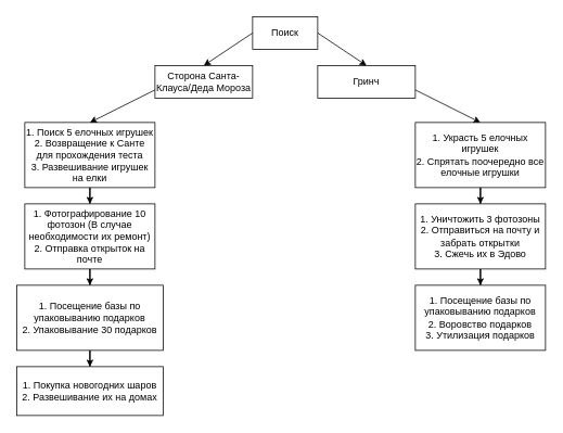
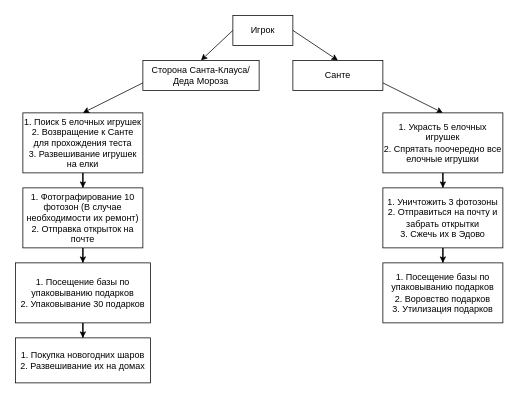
  <mxCell id="0" />
  <mxCell id="1" parent="0" />
  <mxCell id="2" value="" style="endArrow=classic;html=1;exitX=1;exitY=0.75;exitDx=0;exitDy=0;" edge="1" parent="1" source="3"><mxGeometry width="50" height="50" relative="1" as="geometry"><mxPoint x="510" y="150" as="sourcePoint" /><mxPoint x="590" y="150" as="targetPoint" /></mxGeometry></mxCell>
- <mxCell id="3" value="Гринч" style="rounded=0;whiteSpace=wrap;html=1;" vertex="1" parent="1"><mxGeometry x="390" y="80" width="120" height="40" as="geometry" /></mxCell>
- <mxCell id="4" value="Сторона Санта-Клауса/Деда Мороза" style="rounded=0;whiteSpace=wrap;html=1;" vertex="1" parent="1"><mxGeometry x="190" y="80" width="120" height="40" as="geometry" /></mxCell>
- <mxCell id="5" value="Поиск" style="rounded=0;whiteSpace=wrap;html=1;" vertex="1" parent="1"><mxGeometry x="310" y="20" width="80" height="40" as="geometry" /></mxCell>
+ <mxCell id="3" value="Санте" style="rounded=0;whiteSpace=wrap;html=1;" vertex="1" parent="1"><mxGeometry x="390" y="80" width="120" height="40" as="geometry" /></mxCell>
+ <mxCell id="4" value="Сторона Санта-Клауса/Деда Мороза" style="rounded=0;whiteSpace=wrap;html=1;" vertex="1" parent="1"><mxGeometry x="190" y="80" width="155" height="40" as="geometry" /></mxCell>
+ <mxCell id="5" value="Игрок" style="rounded=0;whiteSpace=wrap;html=1;" vertex="1" parent="1"><mxGeometry x="310" y="20" width="80" height="40" as="geometry" /></mxCell>
  <mxCell id="6" style="edgeStyle=orthogonalEdgeStyle;rounded=0;orthogonalLoop=1;jettySize=auto;html=1;entryX=0.5;entryY=0;entryDx=0;entryDy=0;" edge="1" parent="1" source="7" target="9"><mxGeometry relative="1" as="geometry" /></mxCell>
  <mxCell id="7" value="1. Поиск 5 елочных игрушек&lt;br&gt;2. Возвращение к Санте для прохождения теста&lt;br&gt;3. Развешивание игрушек на елки" style="rounded=0;whiteSpace=wrap;html=1;" vertex="1" parent="1"><mxGeometry x="30" y="150" width="160" height="80" as="geometry" /></mxCell>
  <mxCell id="8" style="edgeStyle=orthogonalEdgeStyle;rounded=0;orthogonalLoop=1;jettySize=auto;html=1;entryX=0.5;entryY=0;entryDx=0;entryDy=0;" edge="1" parent="1" source="9" target="11"><mxGeometry relative="1" as="geometry" /></mxCell>
  <mxCell id="9" value="1. Фотографирование 10 фотозон (В случае необходимости их ремонт)&lt;br&gt;2. Отправка открыток на почте" style="rounded=0;whiteSpace=wrap;html=1;" vertex="1" parent="1"><mxGeometry x="30" y="250" width="160" height="80" as="geometry" /></mxCell>
  <mxCell id="10" style="edgeStyle=orthogonalEdgeStyle;rounded=0;orthogonalLoop=1;jettySize=auto;html=1;" edge="1" parent="1" source="11" target="12"><mxGeometry relative="1" as="geometry" /></mxCell>
  <mxCell id="11" value="1. Посещение базы по упаковыванию подарков&lt;br&gt;2. Упаковывание 30 подарков" style="rounded=0;whiteSpace=wrap;html=1;" vertex="1" parent="1"><mxGeometry x="20" y="350" width="180" height="80" as="geometry" /></mxCell>
  <mxCell id="12" value="1. Покупка новогодних шаров&lt;br&gt;2. Развешивание их на домах" style="rounded=0;whiteSpace=wrap;html=1;" vertex="1" parent="1"><mxGeometry x="20" y="450" width="180" height="60" as="geometry" /></mxCell>
  <mxCell id="13" style="edgeStyle=orthogonalEdgeStyle;rounded=0;orthogonalLoop=1;jettySize=auto;html=1;entryX=0.5;entryY=0;entryDx=0;entryDy=0;" edge="1" parent="1" source="14" target="19"><mxGeometry relative="1" as="geometry" /></mxCell>
  <mxCell id="14" value="1. Украсть 5 елочных игрушек&lt;br&gt;2. Спрятать поочередно все елочные игрушки" style="rounded=0;whiteSpace=wrap;html=1;" vertex="1" parent="1"><mxGeometry x="510" y="150" width="160" height="80" as="geometry" /></mxCell>
  <mxCell id="15" value="" style="endArrow=classic;html=1;entryX=0.5;entryY=0;entryDx=0;entryDy=0;exitX=0;exitY=0.75;exitDx=0;exitDy=0;" edge="1" parent="1" source="4" target="7"><mxGeometry width="50" height="50" relative="1" as="geometry"><mxPoint x="180" y="120" as="sourcePoint" /><mxPoint x="190" y="180" as="targetPoint" /></mxGeometry></mxCell>
  <mxCell id="16" value="" style="endArrow=classic;html=1;entryX=0.5;entryY=0;entryDx=0;entryDy=0;exitX=0;exitY=1;exitDx=0;exitDy=0;" edge="1" parent="1" target="4"><mxGeometry width="50" height="50" relative="1" as="geometry"><mxPoint x="310" y="40" as="sourcePoint" /><mxPoint x="280" y="70" as="targetPoint" /></mxGeometry></mxCell>
  <mxCell id="17" value="" style="endArrow=classic;html=1;exitX=1;exitY=0.5;exitDx=0;exitDy=0;exitPerimeter=0;" edge="1" parent="1" source="5"><mxGeometry width="50" height="50" relative="1" as="geometry"><mxPoint x="400" y="40" as="sourcePoint" /><mxPoint x="450" y="80" as="targetPoint" /></mxGeometry></mxCell>
  <mxCell id="18" value="" style="edgeStyle=orthogonalEdgeStyle;rounded=0;orthogonalLoop=1;jettySize=auto;html=1;" edge="1" parent="1" source="19" target="20"><mxGeometry relative="1" as="geometry" /></mxCell>
  <mxCell id="19" value="1. Уничтожить 3 фотозоны&lt;br&gt;2. Отправиться на почту и забрать открытки&lt;br&gt;3. Сжечь их в Эдово" style="rounded=0;whiteSpace=wrap;html=1;" vertex="1" parent="1"><mxGeometry x="510" y="250" width="160" height="80" as="geometry" /></mxCell>
  <mxCell id="20" value="1. Посещение базы по упаковыванию подарков&lt;br&gt;2. Воровство подарков&lt;br&gt;3. Утилизация подарков" style="rounded=0;whiteSpace=wrap;html=1;" vertex="1" parent="1"><mxGeometry x="510" y="350" width="160" height="80" as="geometry" /></mxCell>
